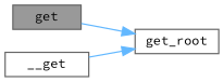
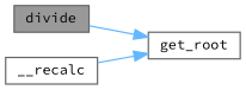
  digraph {
    fontname="Source Code Pro"
    rankdir=LR
    node [color=grey40 fillcolor=white fontname="Source Code Pro" fontsize=10 shape=box style=filled]
    edge [color=steelblue1 fontname="Source Code Pro" fontsize=10 labelfontname=Helvetica labelfontsize=10 style=solid]
-   n1 [color=gray40 fillcolor=grey60 fontcolor=black height=0.2 label=get width=0.4]
+   n1 [color=gray40 fillcolor=grey60 fontcolor=black height=0.2 label=divide width=0.4]
    n2 [height=0.2 label=get_root width=0.4]
-   n3 [height=0.2 label=__get width=0.4]
+   n3 [height=0.2 label=__recalc width=0.4]
    n1 -> n2
    n3 -> n2
  }
